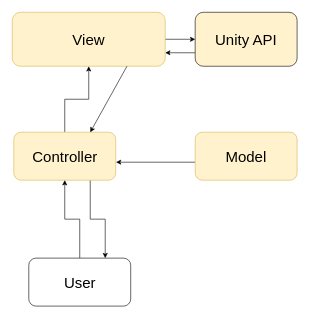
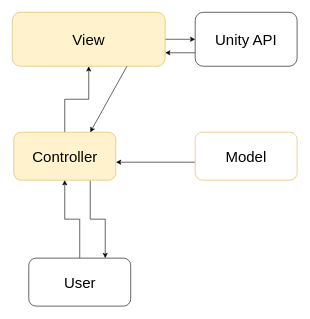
  <mxCell id="0" />
  <mxCell id="1" parent="0" />
  <mxCell id="2" style="edgeStyle=orthogonalEdgeStyle;rounded=0;orthogonalLoop=1;jettySize=auto;html=1;exitX=0;exitY=0.75;exitDx=0;exitDy=0;entryX=1;entryY=0.75;entryDx=0;entryDy=0;" edge="1" parent="1" source="3" target="5"><mxGeometry relative="1" as="geometry" /></mxCell>
- <mxCell id="3" value="&lt;font style=&quot;font-size: 25px&quot;&gt;Unity API&lt;/font&gt;" style="rounded=1;whiteSpace=wrap;html=1;fillColor=#fff2cc;" vertex="1" parent="1"><mxGeometry x="325" y="20" width="170" height="90" as="geometry" /></mxCell>
+ <mxCell id="3" value="&lt;font style=&quot;font-size: 25px&quot;&gt;Unity API&lt;/font&gt;" style="rounded=1;whiteSpace=wrap;html=1;" vertex="1" parent="1"><mxGeometry x="325" y="20" width="170" height="90" as="geometry" /></mxCell>
  <mxCell id="4" style="edgeStyle=orthogonalEdgeStyle;rounded=0;orthogonalLoop=1;jettySize=auto;html=1;entryX=0;entryY=0.5;entryDx=0;entryDy=0;" edge="1" parent="1" source="5" target="3"><mxGeometry relative="1" as="geometry" /></mxCell>
  <mxCell id="5" value="&lt;span style=&quot;font-size: 25px&quot;&gt;View&lt;/span&gt;" style="rounded=1;whiteSpace=wrap;html=1;fillColor=#fff2cc;strokeColor=#d6b656;" vertex="1" parent="1"><mxGeometry x="20" y="20" width="255" height="90" as="geometry" /></mxCell>
  <mxCell id="6" style="edgeStyle=orthogonalEdgeStyle;rounded=0;orthogonalLoop=1;jettySize=auto;html=1;entryX=0.5;entryY=1;entryDx=0;entryDy=0;" edge="1" parent="1" source="8" target="5"><mxGeometry relative="1" as="geometry" /></mxCell>
  <mxCell id="7" style="edgeStyle=orthogonalEdgeStyle;rounded=0;orthogonalLoop=1;jettySize=auto;html=1;exitX=0.75;exitY=1;exitDx=0;exitDy=0;entryX=0.75;entryY=0;entryDx=0;entryDy=0;" edge="1" parent="1" source="8" target="12"><mxGeometry relative="1" as="geometry" /></mxCell>
  <mxCell id="8" value="&lt;span style=&quot;font-size: 25px&quot;&gt;Controller&lt;/span&gt;" style="rounded=1;whiteSpace=wrap;html=1;fillColor=#fff2cc;strokeColor=#d6b656;" vertex="1" parent="1"><mxGeometry x="22.5" y="220" width="170" height="80" as="geometry" /></mxCell>
  <mxCell id="9" style="edgeStyle=orthogonalEdgeStyle;rounded=0;orthogonalLoop=1;jettySize=auto;html=1;" edge="1" parent="1" source="10"><mxGeometry relative="1" as="geometry"><mxPoint x="193" y="270" as="targetPoint" /><Array as="points"><mxPoint x="193" y="270" /></Array></mxGeometry></mxCell>
- <mxCell id="10" value="&lt;font style=&quot;font-size: 25px&quot;&gt;Model&lt;/font&gt;" style="rounded=1;whiteSpace=wrap;html=1;fillColor=#fff2cc;strokeColor=#d6b656;" vertex="1" parent="1"><mxGeometry x="325" y="220" width="170" height="80" as="geometry" /></mxCell>
+ <mxCell id="10" value="&lt;font style=&quot;font-size: 25px&quot;&gt;Model&lt;/font&gt;" style="rounded=1;whiteSpace=wrap;html=1;fillColor=#ffffff;strokeColor=#d6b656;" vertex="1" parent="1"><mxGeometry x="325" y="220" width="170" height="80" as="geometry" /></mxCell>
  <mxCell id="11" style="edgeStyle=orthogonalEdgeStyle;rounded=0;orthogonalLoop=1;jettySize=auto;html=1;entryX=0.5;entryY=1;entryDx=0;entryDy=0;" edge="1" parent="1" source="12" target="8"><mxGeometry relative="1" as="geometry" /></mxCell>
  <mxCell id="12" value="&lt;font style=&quot;font-size: 25px&quot;&gt;User&lt;/font&gt;" style="rounded=1;whiteSpace=wrap;html=1;" vertex="1" parent="1"><mxGeometry x="47.5" y="430" width="170" height="80" as="geometry" /></mxCell>
  <mxCell id="13" value="" style="endArrow=classic;html=1;entryX=0.75;entryY=0;entryDx=0;entryDy=0;exitX=0.75;exitY=1;exitDx=0;exitDy=0;" edge="1" parent="1" source="5" target="8"><mxGeometry width="50" height="50" relative="1" as="geometry"><mxPoint x="145" y="290" as="sourcePoint" /><mxPoint x="195" y="240" as="targetPoint" /></mxGeometry></mxCell>
